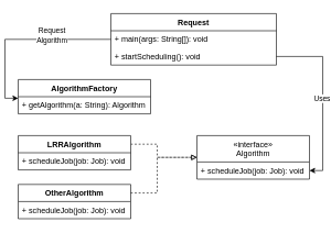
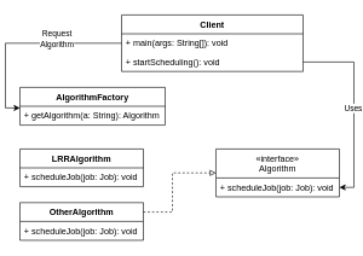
  <mxCell id="0" />
  <mxCell id="1" parent="0" />
- <mxCell id="2" style="edgeStyle=orthogonalEdgeStyle;rounded=0;orthogonalLoop=1;jettySize=auto;html=1;exitX=1;exitY=0.25;exitDx=0;exitDy=0;entryX=0;entryY=0.5;entryDx=0;entryDy=0;dashed=1;endArrow=block;endFill=0;" edge="1" parent="1" source="3" target="5"><mxGeometry relative="1" as="geometry"><Array as="points"><mxPoint x="230" y="238" /></Array></mxGeometry></mxCell>
  <mxCell id="3" value="LRRAlgorithm" style="swimlane;fontStyle=1;align=center;verticalAlign=top;childLayout=stackLayout;horizontal=1;startSize=26;horizontalStack=0;resizeParent=1;resizeParentMax=0;resizeLast=0;collapsible=1;marginBottom=0;" vertex="1" parent="1"><mxGeometry x="20" y="205" width="170" height="52" as="geometry" /></mxCell>
  <mxCell id="4" value="+ scheduleJob(job: Job): void" style="text;strokeColor=none;fillColor=none;align=left;verticalAlign=top;spacingLeft=4;spacingRight=4;overflow=hidden;rotatable=0;points=[[0,0.5],[1,0.5]];portConstraint=eastwest;" vertex="1" parent="3"><mxGeometry y="26" width="170" height="26" as="geometry" /></mxCell>
  <mxCell id="5" value="«interface»&#10;Algorithm" style="swimlane;fontStyle=0;childLayout=stackLayout;horizontal=1;startSize=40;fillColor=none;horizontalStack=0;resizeParent=1;resizeParentMax=0;resizeLast=0;collapsible=1;marginBottom=0;" vertex="1" parent="1"><mxGeometry x="290" y="205" width="170" height="66" as="geometry" /></mxCell>
  <mxCell id="6" value="+ scheduleJob(job: Job): void" style="text;strokeColor=none;fillColor=none;align=left;verticalAlign=top;spacingLeft=4;spacingRight=4;overflow=hidden;rotatable=0;points=[[0,0.5],[1,0.5]];portConstraint=eastwest;" vertex="1" parent="5"><mxGeometry y="40" width="170" height="26" as="geometry" /></mxCell>
  <mxCell id="7" value="AlgorithmFactory" style="swimlane;fontStyle=1;align=center;verticalAlign=top;childLayout=stackLayout;horizontal=1;startSize=26;horizontalStack=0;resizeParent=1;resizeParentMax=0;resizeLast=0;collapsible=1;marginBottom=0;" vertex="1" parent="1"><mxGeometry x="20" y="120" width="200" height="52" as="geometry" /></mxCell>
  <mxCell id="8" value="+ getAlgorithm(a: String): Algorithm" style="text;strokeColor=none;fillColor=none;align=left;verticalAlign=top;spacingLeft=4;spacingRight=4;overflow=hidden;rotatable=0;points=[[0,0.5],[1,0.5]];portConstraint=eastwest;" vertex="1" parent="7"><mxGeometry y="26" width="200" height="26" as="geometry" /></mxCell>
- <mxCell id="9" value="Request" style="swimlane;fontStyle=1;align=center;verticalAlign=top;childLayout=stackLayout;horizontal=1;startSize=26;horizontalStack=0;resizeParent=1;resizeParentMax=0;resizeLast=0;collapsible=1;marginBottom=0;" vertex="1" parent="1"><mxGeometry x="160" y="20" width="250" height="78" as="geometry" /></mxCell>
+ <mxCell id="9" value="Client" style="swimlane;fontStyle=1;align=center;verticalAlign=top;childLayout=stackLayout;horizontal=1;startSize=26;horizontalStack=0;resizeParent=1;resizeParentMax=0;resizeLast=0;collapsible=1;marginBottom=0;" vertex="1" parent="1"><mxGeometry x="160" y="20" width="250" height="78" as="geometry" /></mxCell>
  <mxCell id="10" value="+ main(args: String[]): void" style="text;strokeColor=none;fillColor=none;align=left;verticalAlign=top;spacingLeft=4;spacingRight=4;overflow=hidden;rotatable=0;points=[[0,0.5],[1,0.5]];portConstraint=eastwest;" vertex="1" parent="9"><mxGeometry y="26" width="250" height="26" as="geometry" /></mxCell>
  <mxCell id="11" value="+ startScheduling(): void" style="text;strokeColor=none;fillColor=none;align=left;verticalAlign=top;spacingLeft=4;spacingRight=4;overflow=hidden;rotatable=0;points=[[0,0.5],[1,0.5]];portConstraint=eastwest;" vertex="1" parent="9"><mxGeometry y="52" width="250" height="26" as="geometry" /></mxCell>
  <mxCell id="12" style="edgeStyle=orthogonalEdgeStyle;rounded=0;orthogonalLoop=1;jettySize=auto;html=1;exitX=0;exitY=0.5;exitDx=0;exitDy=0;entryX=0;entryY=0.09;entryDx=0;entryDy=0;endArrow=classic;endFill=1;entryPerimeter=0;" edge="1" parent="1" source="10" target="8"><mxGeometry relative="1" as="geometry" /></mxCell>
  <mxCell id="13" value="Request&lt;br&gt;Algorithm" style="edgeLabel;html=1;align=center;verticalAlign=middle;resizable=0;points=[];" vertex="1" connectable="0" parent="12"><mxGeometry x="0.33" y="-2" relative="1" as="geometry"><mxPoint x="72" y="-26" as="offset" /></mxGeometry></mxCell>
  <mxCell id="14" value="OtherAlgorithm" style="swimlane;fontStyle=1;align=center;verticalAlign=top;childLayout=stackLayout;horizontal=1;startSize=26;horizontalStack=0;resizeParent=1;resizeParentMax=0;resizeLast=0;collapsible=1;marginBottom=0;" vertex="1" parent="1"><mxGeometry x="20" y="279" width="170" height="52" as="geometry" /></mxCell>
  <mxCell id="15" value="+ scheduleJob(job: Job): void" style="text;strokeColor=none;fillColor=none;align=left;verticalAlign=top;spacingLeft=4;spacingRight=4;overflow=hidden;rotatable=0;points=[[0,0.5],[1,0.5]];portConstraint=eastwest;" vertex="1" parent="14"><mxGeometry y="26" width="170" height="26" as="geometry" /></mxCell>
  <mxCell id="16" style="edgeStyle=orthogonalEdgeStyle;rounded=0;orthogonalLoop=1;jettySize=auto;html=1;exitX=1;exitY=0.25;exitDx=0;exitDy=0;entryX=0;entryY=0.5;entryDx=0;entryDy=0;dashed=1;endArrow=block;endFill=0;" edge="1" parent="1" source="14" target="5"><mxGeometry relative="1" as="geometry"><mxPoint x="-180" y="173" as="sourcePoint" /><mxPoint x="-120" y="173" as="targetPoint" /><Array as="points"><mxPoint x="230" y="292" /><mxPoint x="230" y="238" /></Array></mxGeometry></mxCell>
  <mxCell id="17" style="edgeStyle=orthogonalEdgeStyle;rounded=0;orthogonalLoop=1;jettySize=auto;html=1;exitX=1;exitY=0.5;exitDx=0;exitDy=0;entryX=1;entryY=0.5;entryDx=0;entryDy=0;endArrow=classic;endFill=1;" edge="1" parent="1" source="11" target="6"><mxGeometry relative="1" as="geometry" /></mxCell>
  <mxCell id="18" value="Uses" style="edgeLabel;html=1;align=center;verticalAlign=middle;resizable=0;points=[];" vertex="1" connectable="0" parent="17"><mxGeometry x="0.011" y="-2" relative="1" as="geometry"><mxPoint as="offset" /></mxGeometry></mxCell>
